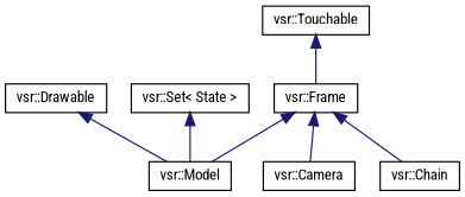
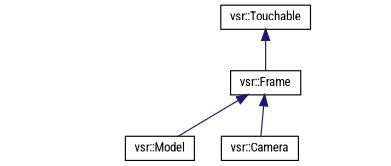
  digraph {
    fontname="Roboto Condensed"
    rankdir=TB
    node [color=black fillcolor=white fontname="Roboto Condensed" fontsize=11 shape=record style=filled]
    edge [color=midnightblue dir=back fontname="Roboto Condensed" fontsize=11 labelfontname=Helvetica labelfontsize=11 style=solid]
-   n1 [height=0.2 label="vsr::Drawable" width=0.4]
    n2 [height=0.2 label="vsr::Model" width=0.4]
    n3 [height=0.2 label="vsr::Touchable" width=0.4]
    n4 [height=0.2 label="vsr::Frame" width=0.4]
    n5 [height=0.2 label="vsr::Camera" width=0.4]
-   n6 [height=0.2 label="vsr::Chain" width=0.4]
-   n7 [height=0.2 label="vsr::Set\< State \>" width=0.4]
-   n1 -> n2
    n3 -> n4
    n4 -> n2
    n4 -> n5
-   n4 -> n6
-   n7 -> n2
  }
